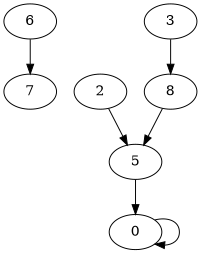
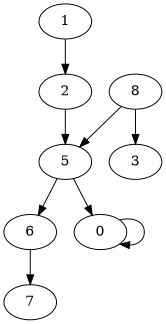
  digraph {
    6
    7
+   1
    2
    5
    n6 [label=8]
    0
    3
    6 -> 7
+   1 -> 2
    2 -> 5
+   5 -> 6
    5 -> 0
    n6 -> 5
    0 -> 0
-   3 -> n6
+   n6 -> 3
  }
